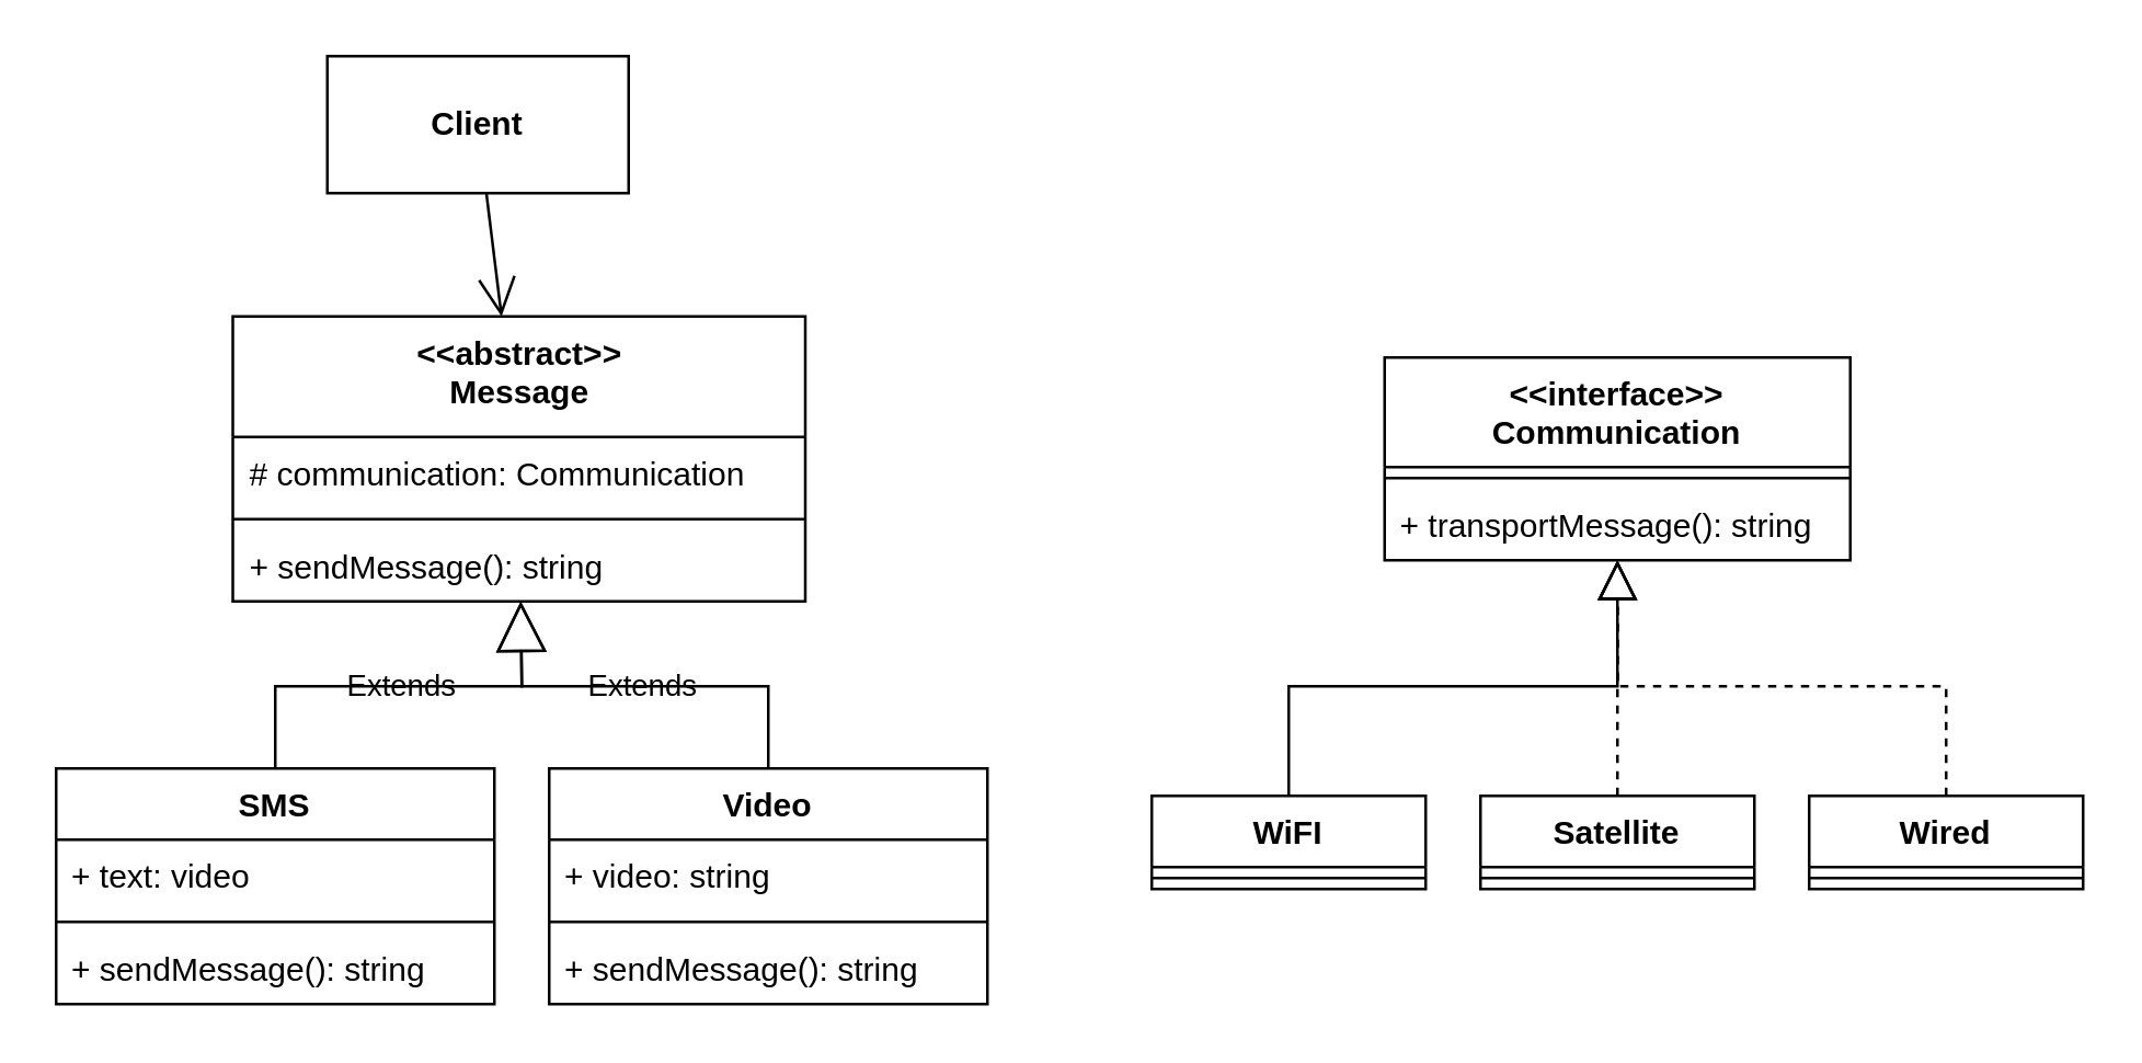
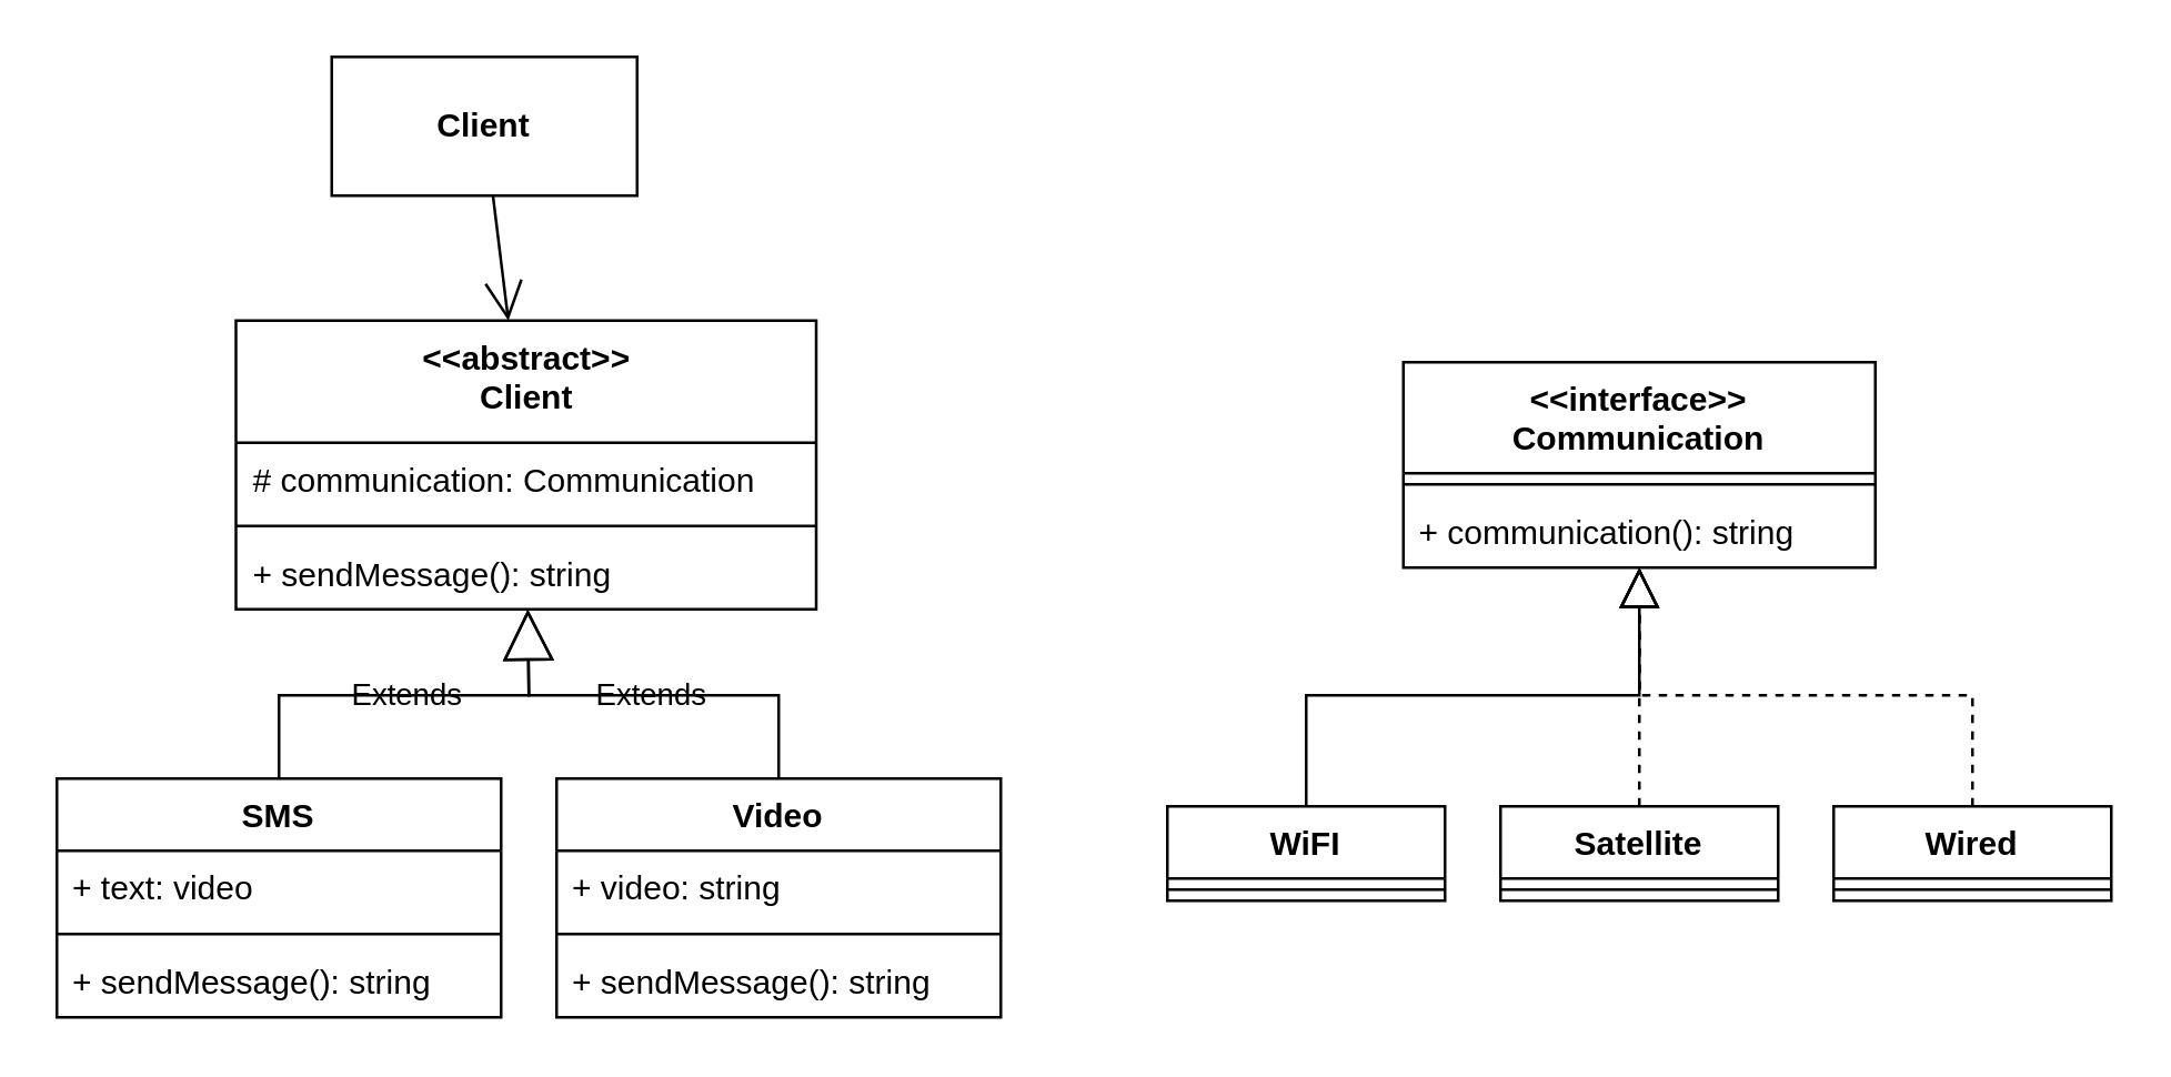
  <mxCell id="0" />
  <mxCell id="1" parent="0" />
  <mxCell id="2" value="&lt;b&gt;Client&lt;/b&gt;" style="html=1;whiteSpace=wrap;labelBackgroundColor=none;" parent="1" vertex="1"><mxGeometry x="119" y="20" width="110" height="50" as="geometry" /></mxCell>
- <mxCell id="3" value="&amp;lt;&amp;lt;abstract&amp;gt;&amp;gt;&lt;br&gt;Message" style="swimlane;fontStyle=1;align=center;verticalAlign=top;childLayout=stackLayout;horizontal=1;startSize=44;horizontalStack=0;resizeParent=1;resizeParentMax=0;resizeLast=0;collapsible=1;marginBottom=0;whiteSpace=wrap;html=1;labelBackgroundColor=none;" parent="1" vertex="1"><mxGeometry x="84.5" y="115" width="209" height="104" as="geometry" /></mxCell>
+ <mxCell id="3" value="&amp;lt;&amp;lt;abstract&amp;gt;&amp;gt;&lt;br&gt;Client" style="swimlane;fontStyle=1;align=center;verticalAlign=top;childLayout=stackLayout;horizontal=1;startSize=44;horizontalStack=0;resizeParent=1;resizeParentMax=0;resizeLast=0;collapsible=1;marginBottom=0;whiteSpace=wrap;html=1;labelBackgroundColor=none;" parent="1" vertex="1"><mxGeometry x="84.5" y="115" width="209" height="104" as="geometry" /></mxCell>
  <mxCell id="4" value="# communication: Communication" style="text;strokeColor=none;fillColor=none;align=left;verticalAlign=top;spacingLeft=4;spacingRight=4;overflow=hidden;rotatable=0;points=[[0,0.5],[1,0.5]];portConstraint=eastwest;whiteSpace=wrap;html=1;labelBackgroundColor=none;" parent="3" vertex="1"><mxGeometry y="44" width="209" height="26" as="geometry" /></mxCell>
  <mxCell id="5" value="" style="line;strokeWidth=1;fillColor=none;align=left;verticalAlign=middle;spacingTop=-1;spacingLeft=3;spacingRight=3;rotatable=0;labelPosition=right;points=[];portConstraint=eastwest;labelBackgroundColor=none;" parent="3" vertex="1"><mxGeometry y="70" width="209" height="8" as="geometry" /></mxCell>
  <mxCell id="6" value="+ sendMessage(): string" style="text;strokeColor=none;fillColor=none;align=left;verticalAlign=top;spacingLeft=4;spacingRight=4;overflow=hidden;rotatable=0;points=[[0,0.5],[1,0.5]];portConstraint=eastwest;whiteSpace=wrap;html=1;labelBackgroundColor=none;" parent="3" vertex="1"><mxGeometry y="78" width="209" height="26" as="geometry" /></mxCell>
  <mxCell id="7" value="SMS" style="swimlane;fontStyle=1;align=center;verticalAlign=top;childLayout=stackLayout;horizontal=1;startSize=26;horizontalStack=0;resizeParent=1;resizeParentMax=0;resizeLast=0;collapsible=1;marginBottom=0;whiteSpace=wrap;html=1;labelBackgroundColor=none;" parent="1" vertex="1"><mxGeometry x="20" y="280" width="160" height="86" as="geometry" /></mxCell>
  <mxCell id="8" value="+ text: video" style="text;strokeColor=none;fillColor=none;align=left;verticalAlign=top;spacingLeft=4;spacingRight=4;overflow=hidden;rotatable=0;points=[[0,0.5],[1,0.5]];portConstraint=eastwest;whiteSpace=wrap;html=1;labelBackgroundColor=none;" parent="7" vertex="1"><mxGeometry y="26" width="160" height="26" as="geometry" /></mxCell>
  <mxCell id="9" value="" style="line;strokeWidth=1;fillColor=none;align=left;verticalAlign=middle;spacingTop=-1;spacingLeft=3;spacingRight=3;rotatable=0;labelPosition=right;points=[];portConstraint=eastwest;labelBackgroundColor=none;" parent="7" vertex="1"><mxGeometry y="52" width="160" height="8" as="geometry" /></mxCell>
  <mxCell id="10" value="+ sendMessage(): string" style="text;strokeColor=none;fillColor=none;align=left;verticalAlign=top;spacingLeft=4;spacingRight=4;overflow=hidden;rotatable=0;points=[[0,0.5],[1,0.5]];portConstraint=eastwest;whiteSpace=wrap;html=1;labelBackgroundColor=none;" parent="7" vertex="1"><mxGeometry y="60" width="160" height="26" as="geometry" /></mxCell>
  <mxCell id="11" value="Video" style="swimlane;fontStyle=1;align=center;verticalAlign=top;childLayout=stackLayout;horizontal=1;startSize=26;horizontalStack=0;resizeParent=1;resizeParentMax=0;resizeLast=0;collapsible=1;marginBottom=0;whiteSpace=wrap;html=1;labelBackgroundColor=none;" parent="1" vertex="1"><mxGeometry x="200" y="280" width="160" height="86" as="geometry" /></mxCell>
  <mxCell id="12" value="+ video: string" style="text;strokeColor=none;fillColor=none;align=left;verticalAlign=top;spacingLeft=4;spacingRight=4;overflow=hidden;rotatable=0;points=[[0,0.5],[1,0.5]];portConstraint=eastwest;whiteSpace=wrap;html=1;labelBackgroundColor=none;" parent="11" vertex="1"><mxGeometry y="26" width="160" height="26" as="geometry" /></mxCell>
  <mxCell id="13" value="" style="line;strokeWidth=1;fillColor=none;align=left;verticalAlign=middle;spacingTop=-1;spacingLeft=3;spacingRight=3;rotatable=0;labelPosition=right;points=[];portConstraint=eastwest;labelBackgroundColor=none;" parent="11" vertex="1"><mxGeometry y="52" width="160" height="8" as="geometry" /></mxCell>
  <mxCell id="14" value="+ sendMessage(): string" style="text;strokeColor=none;fillColor=none;align=left;verticalAlign=top;spacingLeft=4;spacingRight=4;overflow=hidden;rotatable=0;points=[[0,0.5],[1,0.5]];portConstraint=eastwest;whiteSpace=wrap;html=1;labelBackgroundColor=none;" parent="11" vertex="1"><mxGeometry y="60" width="160" height="26" as="geometry" /></mxCell>
  <mxCell id="15" value="&amp;lt;&amp;lt;interface&amp;gt;&amp;gt;&lt;br&gt;Communication" style="swimlane;fontStyle=1;align=center;verticalAlign=top;childLayout=stackLayout;horizontal=1;startSize=40;horizontalStack=0;resizeParent=1;resizeParentMax=0;resizeLast=0;collapsible=1;marginBottom=0;whiteSpace=wrap;html=1;labelBackgroundColor=none;" parent="1" vertex="1"><mxGeometry x="505" y="130" width="170" height="74" as="geometry" /></mxCell>
  <mxCell id="16" value="" style="line;strokeWidth=1;fillColor=none;align=left;verticalAlign=middle;spacingTop=-1;spacingLeft=3;spacingRight=3;rotatable=0;labelPosition=right;points=[];portConstraint=eastwest;labelBackgroundColor=none;" parent="15" vertex="1"><mxGeometry y="40" width="170" height="8" as="geometry" /></mxCell>
- <mxCell id="17" value="+ transportMessage(): string" style="text;strokeColor=none;fillColor=none;align=left;verticalAlign=top;spacingLeft=4;spacingRight=4;overflow=hidden;rotatable=0;points=[[0,0.5],[1,0.5]];portConstraint=eastwest;whiteSpace=wrap;html=1;labelBackgroundColor=none;" parent="15" vertex="1"><mxGeometry y="48" width="170" height="26" as="geometry" /></mxCell>
+ <mxCell id="17" value="+ communication(): string" style="text;strokeColor=none;fillColor=none;align=left;verticalAlign=top;spacingLeft=4;spacingRight=4;overflow=hidden;rotatable=0;points=[[0,0.5],[1,0.5]];portConstraint=eastwest;whiteSpace=wrap;html=1;labelBackgroundColor=none;" parent="15" vertex="1"><mxGeometry y="48" width="170" height="26" as="geometry" /></mxCell>
  <mxCell id="18" value="WiFI" style="swimlane;fontStyle=1;align=center;verticalAlign=top;childLayout=stackLayout;horizontal=1;startSize=26;horizontalStack=0;resizeParent=1;resizeParentMax=0;resizeLast=0;collapsible=1;marginBottom=0;whiteSpace=wrap;html=1;labelBackgroundColor=none;" parent="1" vertex="1"><mxGeometry x="420" y="290" width="100" height="34" as="geometry" /></mxCell>
  <mxCell id="19" value="" style="line;strokeWidth=1;fillColor=none;align=left;verticalAlign=middle;spacingTop=-1;spacingLeft=3;spacingRight=3;rotatable=0;labelPosition=right;points=[];portConstraint=eastwest;labelBackgroundColor=none;" parent="18" vertex="1"><mxGeometry y="26" width="100" height="8" as="geometry" /></mxCell>
  <mxCell id="20" value="Satellite" style="swimlane;fontStyle=1;align=center;verticalAlign=top;childLayout=stackLayout;horizontal=1;startSize=26;horizontalStack=0;resizeParent=1;resizeParentMax=0;resizeLast=0;collapsible=1;marginBottom=0;whiteSpace=wrap;html=1;labelBackgroundColor=none;" parent="1" vertex="1"><mxGeometry x="540" y="290" width="100" height="34" as="geometry" /></mxCell>
  <mxCell id="21" value="" style="line;strokeWidth=1;fillColor=none;align=left;verticalAlign=middle;spacingTop=-1;spacingLeft=3;spacingRight=3;rotatable=0;labelPosition=right;points=[];portConstraint=eastwest;labelBackgroundColor=none;" parent="20" vertex="1"><mxGeometry y="26" width="100" height="8" as="geometry" /></mxCell>
  <mxCell id="22" value="Wired" style="swimlane;fontStyle=1;align=center;verticalAlign=top;childLayout=stackLayout;horizontal=1;startSize=26;horizontalStack=0;resizeParent=1;resizeParentMax=0;resizeLast=0;collapsible=1;marginBottom=0;whiteSpace=wrap;html=1;labelBackgroundColor=none;" parent="1" vertex="1"><mxGeometry x="660" y="290" width="100" height="34" as="geometry" /></mxCell>
  <mxCell id="23" value="" style="line;strokeWidth=1;fillColor=none;align=left;verticalAlign=middle;spacingTop=-1;spacingLeft=3;spacingRight=3;rotatable=0;labelPosition=right;points=[];portConstraint=eastwest;labelBackgroundColor=none;" parent="22" vertex="1"><mxGeometry y="26" width="100" height="8" as="geometry" /></mxCell>
  <mxCell id="24" value="" style="endArrow=block;dashed=0;endFill=0;endSize=12;html=1;rounded=0;fontColor=default;labelBackgroundColor=none;" parent="1" source="18" target="15" edge="1"><mxGeometry width="160" relative="1" as="geometry"><mxPoint x="300" y="410" as="sourcePoint" /><mxPoint x="460" y="410" as="targetPoint" /><Array as="points"><mxPoint x="470" y="250" /><mxPoint x="590" y="250" /></Array></mxGeometry></mxCell>
  <mxCell id="25" value="" style="endArrow=block;dashed=1;endFill=0;endSize=12;html=1;rounded=0;fontColor=default;labelBackgroundColor=none;" parent="1" source="22" target="15" edge="1"><mxGeometry width="160" relative="1" as="geometry"><mxPoint x="300" y="220" as="sourcePoint" /><mxPoint x="460" y="220" as="targetPoint" /><Array as="points"><mxPoint x="710" y="250" /><mxPoint x="590" y="250" /></Array></mxGeometry></mxCell>
  <mxCell id="26" value="" style="endArrow=block;dashed=1;endFill=0;endSize=12;html=1;rounded=0;fontColor=default;labelBackgroundColor=none;" parent="1" source="20" target="15" edge="1"><mxGeometry width="160" relative="1" as="geometry"><mxPoint x="380" y="440" as="sourcePoint" /><mxPoint x="540" y="440" as="targetPoint" /></mxGeometry></mxCell>
  <mxCell id="27" value="" style="endArrow=open;endFill=1;endSize=12;html=1;rounded=0;fontColor=default;labelBackgroundColor=none;" parent="1" source="2" target="3" edge="1"><mxGeometry width="160" relative="1" as="geometry"><mxPoint x="30" y="10" as="sourcePoint" /><mxPoint x="190" y="10" as="targetPoint" /></mxGeometry></mxCell>
  <mxCell id="28" value="Extends" style="endArrow=block;endSize=16;endFill=0;html=1;rounded=0;fontColor=default;labelBackgroundColor=none;" parent="1" source="7" target="3" edge="1"><mxGeometry width="160" relative="1" as="geometry"><mxPoint x="130" y="450" as="sourcePoint" /><mxPoint x="290" y="450" as="targetPoint" /><Array as="points"><mxPoint x="100" y="250" /><mxPoint x="190" y="250" /></Array></mxGeometry></mxCell>
  <mxCell id="29" value="Extends" style="endArrow=block;endSize=16;endFill=0;html=1;rounded=0;fontColor=default;labelBackgroundColor=none;" parent="1" source="11" target="3" edge="1"><mxGeometry width="160" relative="1" as="geometry"><mxPoint x="200" y="250" as="sourcePoint" /><mxPoint x="360" y="250" as="targetPoint" /><Array as="points"><mxPoint x="280" y="250" /><mxPoint x="190" y="250" /></Array></mxGeometry></mxCell>
